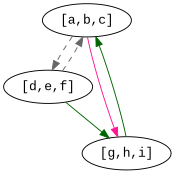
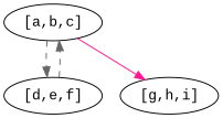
  digraph {
    fontname="Liberation Mono"
    rankdir=TB
    node [fontname="Liberation Mono"]
    edge [color=gray40 fontname="Liberation Mono" style=solid]
    n1 [label="[a,b,c]"]
    n2 [label="[d,e,f]"]
    n3 [label="[g,h,i]"]
    n1 -> n2 [style=dashed]
    n1 -> n3 [color=deeppink]
    n2 -> n1 [style=dashed]
-   n2 -> n3 [color=darkgreen]
-   n3 -> n1 [color=darkgreen]
  }
